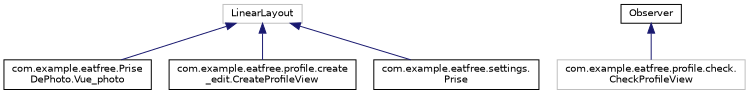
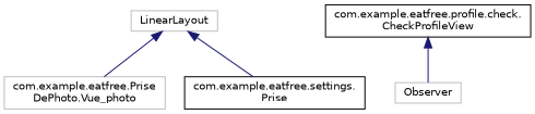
  digraph {
    rankdir=TB
    node [color=black fillcolor=white fontname=Helvetica fontsize=10 shape=record style=filled]
    edge [color=midnightblue dir=back fontname=Helvetica fontsize=10 labelfontname=Helvetica labelfontsize=10 style=solid]
    n1 [color=grey75 height=0.2 label=LinearLayout width=0.4]
-   n2 [height=0.2 label="com.example.eatfree.Prise\lDePhoto.Vue_photo" width=0.4]
-   n3 [height=0.2 label="com.example.eatfree.profile.create\l_edit.CreateProfileView" width=0.4]
+   n2 [color=grey75 height=0.2 label="com.example.eatfree.Prise\lDePhoto.Vue_photo" width=0.4]
    n4 [height=0.2 label="com.example.eatfree.settings.\lPrise" width=0.4]
-   n5 [color=grey75 height=0.2 label="com.example.eatfree.profile.check.\lCheckProfileView" width=0.4]
-   n6 [height=0.2 label=Observer width=0.4]
+   n5 [height=0.2 label="com.example.eatfree.profile.check.\lCheckProfileView" width=0.4]
+   n6 [color=grey75 height=0.2 label=Observer width=0.4]
    n1 -> n2
-   n1 -> n3
    n1 -> n4
-   n6 -> n5
+   n5 -> n6
  }
